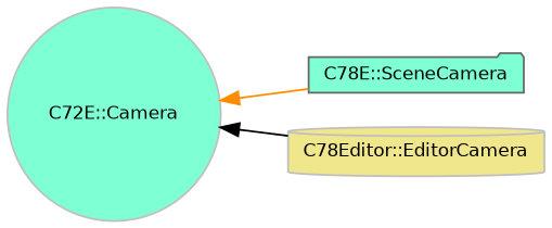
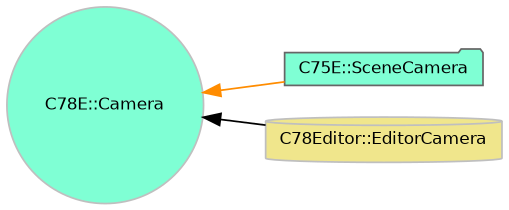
  digraph {
    rankdir=LR
    node [color=grey75 fillcolor=aquamarine fontname=Helvetica fontsize=10 style=filled]
    edge [dir=back fontname=Helvetica fontsize=10 labelfontname=Helvetica labelfontsize=10 style=solid]
-   n1 [color=gray40 fontcolor=black height=0.2 label="C78E::SceneCamera" shape=folder width=0.4]
+   n1 [color=gray40 fontcolor=black height=0.2 label="C75E::SceneCamera" shape=folder width=0.4]
    n2 [fillcolor=khaki height=0.2 label="C78Editor::EditorCamera" shape=cylinder width=0.4]
-   n3 [height=0.2 label="C72E::Camera" shape=circle width=0.4]
+   n3 [height=0.2 label="C78E::Camera" shape=circle width=0.4]
    n3 -> n1 [color=darkorange]
    n3 -> n2 [color=black]
  }
